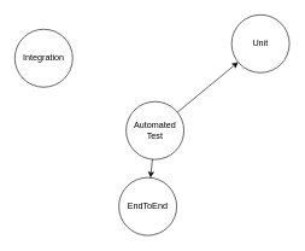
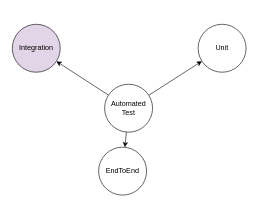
  <mxCell id="0" />
  <mxCell id="1" parent="0" />
  <mxCell id="2" style="rounded=0;orthogonalLoop=1;jettySize=auto;html=1;" edge="1" parent="1" source="5" target="6"><mxGeometry relative="1" as="geometry" /></mxCell>
+ <mxCell id="3" style="rounded=0;orthogonalLoop=1;jettySize=auto;html=1;" edge="1" parent="1" source="5" target="7"><mxGeometry relative="1" as="geometry" /></mxCell>
  <mxCell id="4" style="rounded=0;orthogonalLoop=1;jettySize=auto;html=1;" edge="1" parent="1" source="5" target="8"><mxGeometry relative="1" as="geometry" /></mxCell>
  <mxCell id="5" value="Automated Test" style="ellipse;whiteSpace=wrap;html=1;aspect=fixed;" vertex="1" parent="1"><mxGeometry x="174" y="140" width="80" height="80" as="geometry" /></mxCell>
- <mxCell id="6" value="Unit" style="ellipse;whiteSpace=wrap;html=1;aspect=fixed;" vertex="1" parent="1"><mxGeometry x="320" y="20" width="80" height="80" as="geometry" /></mxCell>
- <mxCell id="7" value="Integration" style="ellipse;whiteSpace=wrap;html=1;aspect=fixed;" vertex="1" parent="1"><mxGeometry x="20" y="40" width="80" height="80" as="geometry" /></mxCell>
+ <mxCell id="6" value="Unit" style="ellipse;whiteSpace=wrap;html=1;aspect=fixed;" vertex="1" parent="1"><mxGeometry x="330" y="40" width="80" height="80" as="geometry" /></mxCell>
+ <mxCell id="7" value="Integration" style="ellipse;whiteSpace=wrap;html=1;aspect=fixed;fillColor=#e1d5e7;" vertex="1" parent="1"><mxGeometry x="20" y="40" width="80" height="80" as="geometry" /></mxCell>
  <mxCell id="8" value="EndToEnd" style="ellipse;whiteSpace=wrap;html=1;aspect=fixed;" vertex="1" parent="1"><mxGeometry x="164" y="245" width="80" height="80" as="geometry" /></mxCell>
